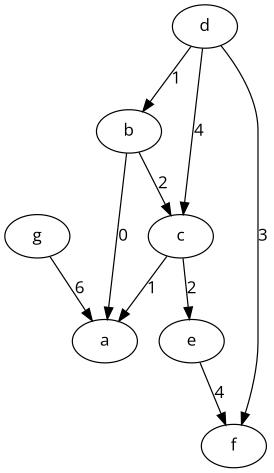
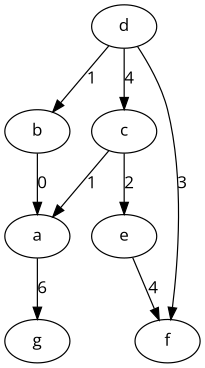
  digraph {
    fontname="Open Sans"
    node [fontname="Open Sans"]
    edge [fontname="Open Sans" w=2]
    a
    g
    b
    c
    e
    d
    f
-   g -> a [label=6 w=6]
+   a -> g [label=6 w=6]
    b -> a [label=0 w=1]
-   b -> c [label=2]
    c -> a [label=1]
    c -> e [label=2]
    e -> f [label=4 w=4]
    d -> b [label=1 w=1]
    d -> c [label=4 w=3]
    d -> f [label=3 w=3]
  }
